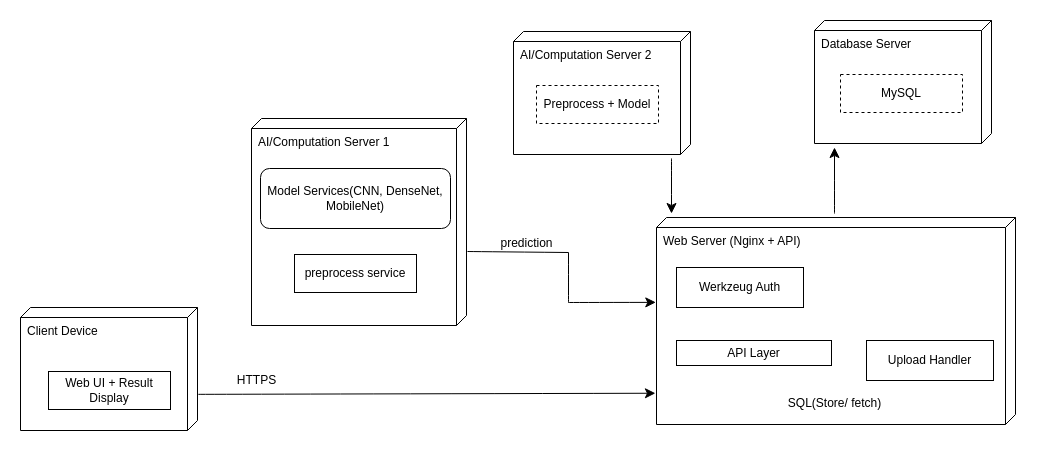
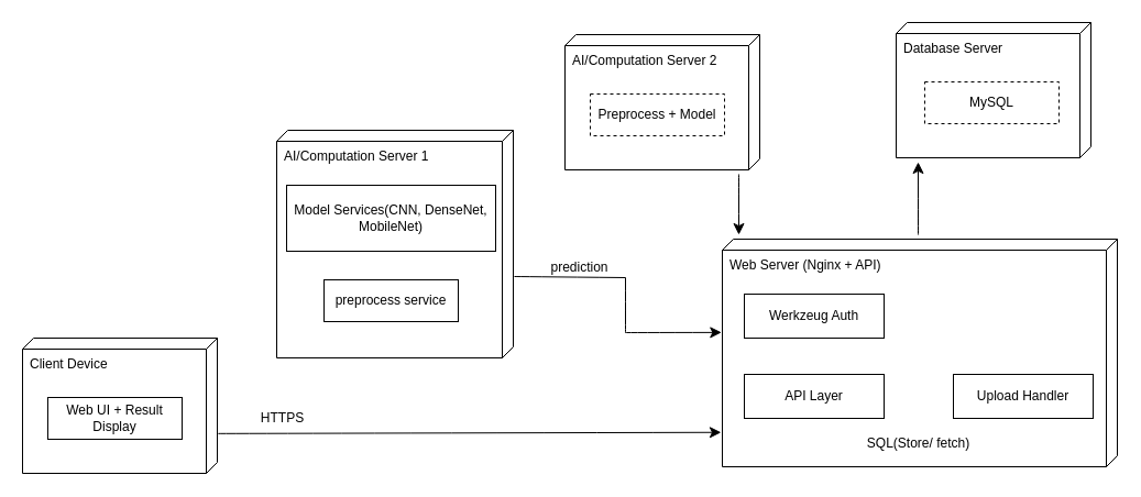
  <mxCell id="0" />
  <mxCell id="1" parent="0" />
  <mxCell id="2" value="AI/Computation Server 1" style="verticalAlign=top;align=left;shape=cube;size=10;direction=south;fontStyle=0;html=1;boundedLbl=1;spacingLeft=5;whiteSpace=wrap;" vertex="1" parent="1"><mxGeometry x="251" y="118" width="215" height="207" as="geometry" /></mxCell>
- <mxCell id="3" value="Model Services(CNN, DenseNet, MobileNet)" style="whiteSpace=wrap;html=1;rounded=1;" vertex="1" parent="1"><mxGeometry x="260" y="168" width="190" height="60" as="geometry" /></mxCell>
+ <mxCell id="3" value="Model Services(CNN, DenseNet, MobileNet)" style="rounded=0;whiteSpace=wrap;html=1;" vertex="1" parent="1"><mxGeometry x="260" y="168" width="190" height="60" as="geometry" /></mxCell>
  <mxCell id="4" value="preprocess service" style="rounded=0;whiteSpace=wrap;html=1;" vertex="1" parent="1"><mxGeometry x="294" y="254" width="122" height="38" as="geometry" /></mxCell>
  <mxCell id="5" value="AI/Computation Server 2" style="verticalAlign=top;align=left;shape=cube;size=10;direction=south;fontStyle=0;html=1;boundedLbl=1;spacingLeft=5;whiteSpace=wrap;" vertex="1" parent="1"><mxGeometry x="513" y="31" width="177" height="123" as="geometry" /></mxCell>
  <mxCell id="6" value="Preprocess + Model" style="rounded=0;whiteSpace=wrap;html=1;dashed=1;" vertex="1" parent="1"><mxGeometry x="536" y="85" width="122" height="38" as="geometry" /></mxCell>
  <mxCell id="7" value="Database Server" style="verticalAlign=top;align=left;shape=cube;size=10;direction=south;fontStyle=0;html=1;boundedLbl=1;spacingLeft=5;whiteSpace=wrap;" vertex="1" parent="1"><mxGeometry x="814" y="20" width="177" height="123" as="geometry" /></mxCell>
  <mxCell id="8" value="MySQL" style="rounded=0;whiteSpace=wrap;html=1;dashed=1;" vertex="1" parent="1"><mxGeometry x="840" y="74" width="122" height="38" as="geometry" /></mxCell>
  <mxCell id="9" value="Web Server (Nginx + API)" style="verticalAlign=top;align=left;shape=cube;size=10;direction=south;fontStyle=0;html=1;boundedLbl=1;spacingLeft=5;whiteSpace=wrap;" vertex="1" parent="1"><mxGeometry x="656" y="217" width="359" height="207" as="geometry" /></mxCell>
  <mxCell id="10" value="Werkzeug Auth" style="rounded=0;whiteSpace=wrap;html=1;" vertex="1" parent="1"><mxGeometry x="676" y="267" width="127" height="40" as="geometry" /></mxCell>
- <mxCell id="11" value="API Layer" style="rounded=0;whiteSpace=wrap;html=1;" vertex="1" parent="1"><mxGeometry x="676" y="340" width="155" height="25" as="geometry" /></mxCell>
+ <mxCell id="11" value="API Layer" style="rounded=0;whiteSpace=wrap;html=1;" vertex="1" parent="1"><mxGeometry x="676" y="340" width="127" height="40" as="geometry" /></mxCell>
  <mxCell id="12" value="Upload Handler" style="rounded=0;whiteSpace=wrap;html=1;" vertex="1" parent="1"><mxGeometry x="866" y="340" width="127" height="40" as="geometry" /></mxCell>
  <mxCell id="13" value="SQL(Store/ fetch)" style="text;html=1;align=center;verticalAlign=middle;whiteSpace=wrap;rounded=0;" vertex="1" parent="1"><mxGeometry x="771" y="388" width="127" height="30" as="geometry" /></mxCell>
  <mxCell id="14" value="" style="endArrow=classic;html=1;rounded=0;fontSize=12;startSize=8;endSize=8;curved=1;" edge="1" parent="1"><mxGeometry width="50" height="50" relative="1" as="geometry"><mxPoint x="834" y="213" as="sourcePoint" /><mxPoint x="834" y="147" as="targetPoint" /></mxGeometry></mxCell>
  <mxCell id="15" value="" style="endArrow=classic;html=1;rounded=0;fontSize=12;startSize=8;endSize=8;curved=1;" edge="1" parent="1"><mxGeometry width="50" height="50" relative="1" as="geometry"><mxPoint x="671" y="158" as="sourcePoint" /><mxPoint x="671" y="213" as="targetPoint" /></mxGeometry></mxCell>
  <mxCell id="16" value="Client Device&amp;nbsp;" style="verticalAlign=top;align=left;shape=cube;size=10;direction=south;fontStyle=0;html=1;boundedLbl=1;spacingLeft=5;whiteSpace=wrap;" vertex="1" parent="1"><mxGeometry x="20" y="307" width="177" height="123" as="geometry" /></mxCell>
- <mxCell id="17" value="Web UI + Result Display" style="rounded=0;whiteSpace=wrap;html=1;" vertex="1" parent="1"><mxGeometry x="48" y="371" width="122" height="38" as="geometry" /></mxCell>
+ <mxCell id="17" value="Web UI + Result Display" style="rounded=0;whiteSpace=wrap;html=1;" vertex="1" parent="1"><mxGeometry x="43" y="361" width="122" height="38" as="geometry" /></mxCell>
  <mxCell id="18" value="" style="endArrow=classic;html=1;rounded=0;fontSize=12;startSize=8;endSize=8;curved=1;entryX=0.849;entryY=1.003;entryDx=0;entryDy=0;entryPerimeter=0;exitX=0.706;exitY=-0.005;exitDx=0;exitDy=0;exitPerimeter=0;" edge="1" parent="1" source="16" target="9"><mxGeometry width="50" height="50" relative="1" as="geometry"><mxPoint x="387" y="506" as="sourcePoint" /><mxPoint x="437" y="456" as="targetPoint" /></mxGeometry></mxCell>
  <mxCell id="19" value="HTTPS" style="text;html=1;align=center;verticalAlign=middle;whiteSpace=wrap;rounded=0;" vertex="1" parent="1"><mxGeometry x="193" y="365" width="127" height="30" as="geometry" /></mxCell>
  <mxCell id="20" value="" style="endArrow=none;html=1;rounded=0;fontSize=12;startSize=8;endSize=8;curved=1;" edge="1" parent="1"><mxGeometry width="50" height="50" relative="1" as="geometry"><mxPoint x="467" y="251" as="sourcePoint" /><mxPoint x="568" y="252" as="targetPoint" /></mxGeometry></mxCell>
  <mxCell id="21" value="" style="endArrow=none;html=1;rounded=0;fontSize=12;startSize=8;endSize=8;curved=1;" edge="1" parent="1"><mxGeometry width="50" height="50" relative="1" as="geometry"><mxPoint x="568" y="302" as="sourcePoint" /><mxPoint x="568" y="252" as="targetPoint" /></mxGeometry></mxCell>
  <mxCell id="22" value="" style="endArrow=classic;html=1;rounded=0;fontSize=12;startSize=8;endSize=8;curved=1;entryX=0.41;entryY=1.002;entryDx=0;entryDy=0;entryPerimeter=0;" edge="1" parent="1" target="9"><mxGeometry width="50" height="50" relative="1" as="geometry"><mxPoint x="568" y="302" as="sourcePoint" /><mxPoint x="618" y="252" as="targetPoint" /></mxGeometry></mxCell>
  <mxCell id="23" value="prediction" style="text;html=1;align=center;verticalAlign=middle;whiteSpace=wrap;rounded=0;" vertex="1" parent="1"><mxGeometry x="463" y="228" width="127" height="30" as="geometry" /></mxCell>
